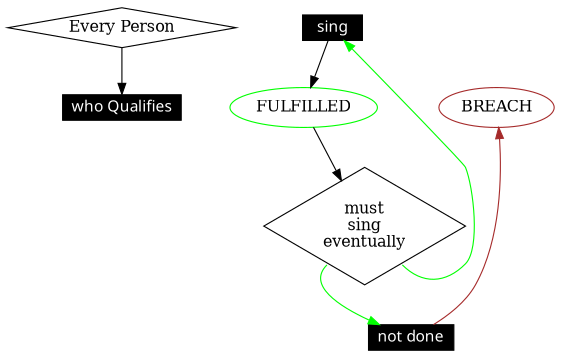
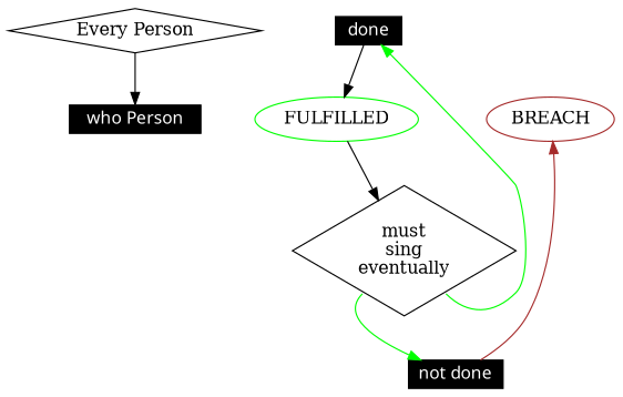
  digraph {
    compound=true
    node [shape=box]
-   n1 [fillcolor=black fontcolor=white fontname=Monaco height=0.2 label="who Qualifies" style=filled]
-   n2 [fillcolor=black fontcolor=white fontname=Monaco height=0.2 label=sing style=filled]
+   n1 [fillcolor=black fontcolor=white fontname=Monaco height=0.2 label="who Person" style=filled]
+   n2 [fillcolor=black fontcolor=white fontname=Monaco height=0.2 label=done style=filled]
    n3 [fillcolor=black fontcolor=white fontname=Monaco height=0.2 label="not done" style=filled]
    n4 [label="Every Person" shape=diamond]
    n5 [label="must\nsing\neventually" shape=diamond]
    n6 [color=brown label=BREACH shape=""]
    n7 [color=green label=FULFILLED shape=""]
    subgraph sub_1 {
      n1
      n2
      n3
    }
    subgraph sub_2 {
      n4
      n5
    }
    subgraph sub_3 {
      rank=same
      n6
      n7
    }
    n2 -> n7 [color=black]
    n3 -> n6 [color=brown]
    n4 -> n1
    n5 -> n2 [color=green tailport=se]
    n5 -> n3 [color=green tailport=sw]
    n6 -> n7 [style=invis]
    n7 -> n5
  }
